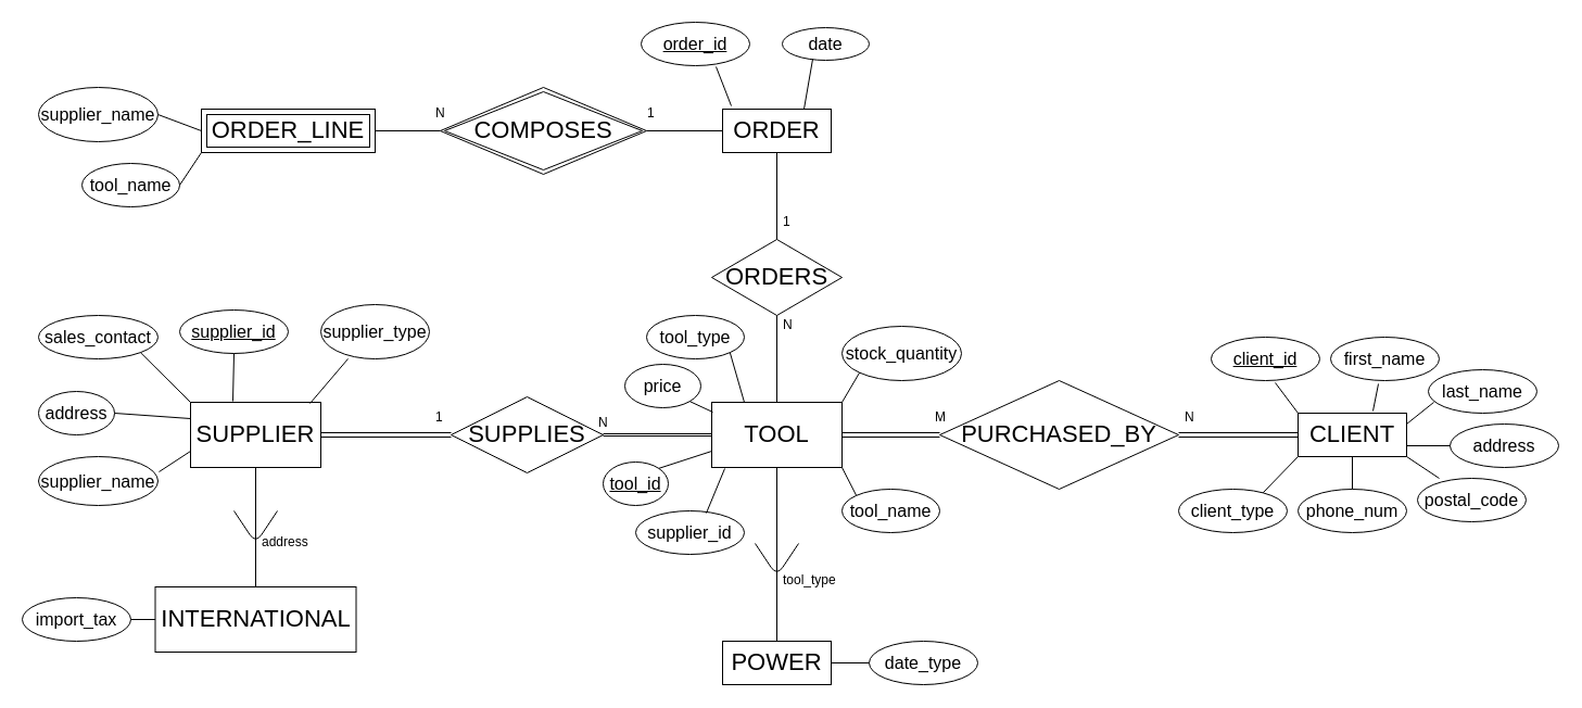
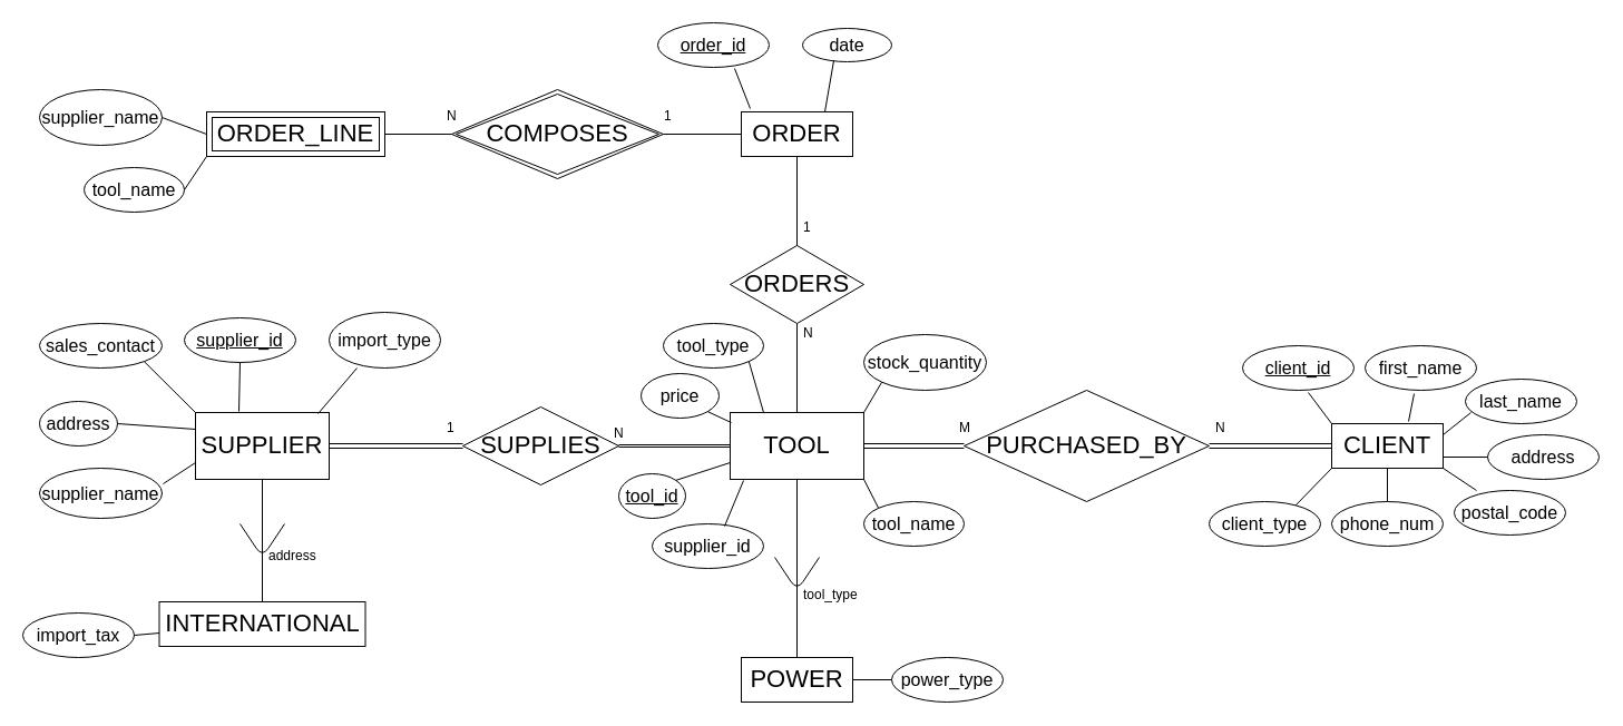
  <mxCell id="0" />
  <mxCell id="1" parent="0" />
  <mxCell id="2" value="TOOL" style="whiteSpace=wrap;html=1;align=center;fontSize=22;" vertex="1" parent="1"><mxGeometry x="655" y="370" width="120" height="60" as="geometry" /></mxCell>
  <mxCell id="3" value="tool_id" style="ellipse;whiteSpace=wrap;html=1;align=center;fontStyle=4;fontSize=16;" vertex="1" parent="1"><mxGeometry x="555" y="425" width="60" height="40" as="geometry" /></mxCell>
  <mxCell id="4" value="tool_type" style="ellipse;whiteSpace=wrap;html=1;align=center;fontSize=16;" vertex="1" parent="1"><mxGeometry x="595" y="290" width="90" height="40" as="geometry" /></mxCell>
  <mxCell id="5" value="tool_name" style="ellipse;whiteSpace=wrap;html=1;align=center;fontSize=16;" vertex="1" parent="1"><mxGeometry x="775" y="450" width="90" height="40" as="geometry" /></mxCell>
  <mxCell id="6" value="stock_quantity" style="ellipse;whiteSpace=wrap;html=1;align=center;fontSize=16;" vertex="1" parent="1"><mxGeometry x="775" y="300" width="110" height="50" as="geometry" /></mxCell>
  <mxCell id="7" value="price" style="ellipse;whiteSpace=wrap;html=1;align=center;fontSize=16;" vertex="1" parent="1"><mxGeometry x="575" y="335" width="70" height="40" as="geometry" /></mxCell>
  <mxCell id="8" value="SUPPLIER" style="whiteSpace=wrap;html=1;align=center;fontSize=22;" vertex="1" parent="1"><mxGeometry x="175" y="370" width="120" height="60" as="geometry" /></mxCell>
  <mxCell id="9" value="supplier_id" style="ellipse;whiteSpace=wrap;html=1;align=center;fontStyle=4;fontSize=16;" vertex="1" parent="1"><mxGeometry x="165" y="285" width="100" height="40" as="geometry" /></mxCell>
- <mxCell id="10" value="supplier_type" style="ellipse;whiteSpace=wrap;html=1;align=center;fontSize=16;" vertex="1" parent="1"><mxGeometry x="295" y="280" width="100" height="50" as="geometry" /></mxCell>
+ <mxCell id="10" value="import_type" style="ellipse;whiteSpace=wrap;html=1;align=center;fontSize=16;" vertex="1" parent="1"><mxGeometry x="295" y="280" width="100" height="50" as="geometry" /></mxCell>
  <mxCell id="11" value="supplier_name" style="ellipse;whiteSpace=wrap;html=1;align=center;fontSize=16;" vertex="1" parent="1"><mxGeometry x="35" y="420" width="110" height="45" as="geometry" /></mxCell>
  <mxCell id="12" value="address" style="ellipse;whiteSpace=wrap;html=1;align=center;fontSize=16;" vertex="1" parent="1"><mxGeometry x="35" y="360" width="70" height="40" as="geometry" /></mxCell>
  <mxCell id="13" value="sales_contact" style="ellipse;whiteSpace=wrap;html=1;align=center;fontSize=16;" vertex="1" parent="1"><mxGeometry x="35" y="290" width="110" height="40" as="geometry" /></mxCell>
  <mxCell id="14" value="SUPPLIES" style="shape=rhombus;perimeter=rhombusPerimeter;whiteSpace=wrap;html=1;align=center;fontSize=22;" vertex="1" parent="1"><mxGeometry x="415" y="365" width="140" height="70" as="geometry" /></mxCell>
  <mxCell id="15" value="" style="shape=link;html=1;rounded=0;fontSize=22;entryX=0;entryY=0.5;entryDx=0;entryDy=0;" edge="1" parent="1" target="14"><mxGeometry relative="1" as="geometry"><mxPoint x="295" y="400" as="sourcePoint" /><mxPoint x="455" y="399.5" as="targetPoint" /></mxGeometry></mxCell>
  <mxCell id="16" value="1" style="text;strokeColor=none;fillColor=none;spacingLeft=4;spacingRight=4;overflow=hidden;rotatable=0;points=[[0,0.5],[1,0.5]];portConstraint=eastwest;fontSize=12;" vertex="1" parent="1"><mxGeometry x="395" y="370" width="20" height="30" as="geometry" /></mxCell>
  <mxCell id="17" value="N" style="text;strokeColor=none;fillColor=none;spacingLeft=4;spacingRight=4;overflow=hidden;rotatable=0;points=[[0,0.5],[1,0.5]];portConstraint=eastwest;fontSize=12;" vertex="1" parent="1"><mxGeometry x="545" y="375" width="20" height="30" as="geometry" /></mxCell>
  <mxCell id="18" value="ORDER" style="whiteSpace=wrap;html=1;align=center;fontSize=22;" vertex="1" parent="1"><mxGeometry x="665" y="100" width="100" height="40" as="geometry" /></mxCell>
  <mxCell id="19" value="order_id" style="ellipse;whiteSpace=wrap;html=1;align=center;fontStyle=4;fontSize=16;" vertex="1" parent="1"><mxGeometry x="590" y="20" width="100" height="40" as="geometry" /></mxCell>
  <mxCell id="20" value="ORDERS" style="shape=rhombus;perimeter=rhombusPerimeter;whiteSpace=wrap;html=1;align=center;fontSize=22;" vertex="1" parent="1"><mxGeometry x="655" y="220" width="120" height="70" as="geometry" /></mxCell>
  <mxCell id="21" value="" style="endArrow=none;html=1;rounded=0;fontSize=22;entryX=0.5;entryY=1;entryDx=0;entryDy=0;exitX=0.5;exitY=0;exitDx=0;exitDy=0;" edge="1" parent="1" source="20" target="18"><mxGeometry relative="1" as="geometry"><mxPoint x="555" y="270" as="sourcePoint" /><mxPoint x="715" y="270" as="targetPoint" /></mxGeometry></mxCell>
  <mxCell id="22" value="" style="endArrow=none;html=1;rounded=0;fontSize=22;entryX=0.5;entryY=1;entryDx=0;entryDy=0;exitX=0.5;exitY=0;exitDx=0;exitDy=0;" edge="1" parent="1" source="2" target="20"><mxGeometry relative="1" as="geometry"><mxPoint x="725" y="200" as="sourcePoint" /><mxPoint x="725" y="90" as="targetPoint" /></mxGeometry></mxCell>
  <mxCell id="23" value="date" style="ellipse;whiteSpace=wrap;html=1;align=center;fontSize=16;" vertex="1" parent="1"><mxGeometry x="720" y="25" width="80" height="30" as="geometry" /></mxCell>
  <mxCell id="24" value="N" style="text;strokeColor=none;fillColor=none;spacingLeft=4;spacingRight=4;overflow=hidden;rotatable=0;points=[[0,0.5],[1,0.5]];portConstraint=eastwest;fontSize=12;" vertex="1" parent="1"><mxGeometry x="715" y="285" width="40" height="30" as="geometry" /></mxCell>
  <mxCell id="25" value="1" style="text;strokeColor=none;fillColor=none;spacingLeft=4;spacingRight=4;overflow=hidden;rotatable=0;points=[[0,0.5],[1,0.5]];portConstraint=eastwest;fontSize=12;" vertex="1" parent="1"><mxGeometry x="715" y="190" width="40" height="30" as="geometry" /></mxCell>
  <mxCell id="26" value="" style="shape=link;html=1;rounded=0;fontSize=22;entryX=0;entryY=0.5;entryDx=0;entryDy=0;width=2;exitX=1;exitY=0.5;exitDx=0;exitDy=0;" edge="1" parent="1" source="14" target="2"><mxGeometry relative="1" as="geometry"><mxPoint x="575" y="435" as="sourcePoint" /><mxPoint x="695" y="435" as="targetPoint" /></mxGeometry></mxCell>
  <mxCell id="27" value="ORDER_LINE" style="shape=ext;margin=3;double=1;whiteSpace=wrap;html=1;align=center;fontSize=22;" vertex="1" parent="1"><mxGeometry x="185" y="100" width="160" height="40" as="geometry" /></mxCell>
  <mxCell id="28" value="COMPOSES" style="shape=rhombus;double=1;perimeter=rhombusPerimeter;whiteSpace=wrap;html=1;align=center;fontSize=22;" vertex="1" parent="1"><mxGeometry x="405" y="80" width="190" height="80" as="geometry" /></mxCell>
  <mxCell id="29" value="supplier_name" style="ellipse;whiteSpace=wrap;html=1;align=center;fontSize=16;" vertex="1" parent="1"><mxGeometry x="35" y="80" width="110" height="50" as="geometry" /></mxCell>
  <mxCell id="30" value="" style="endArrow=none;html=1;rounded=0;fontSize=16;exitX=1;exitY=0.5;exitDx=0;exitDy=0;entryX=0;entryY=0.5;entryDx=0;entryDy=0;" edge="1" parent="1" source="27" target="28"><mxGeometry relative="1" as="geometry"><mxPoint x="605" y="240" as="sourcePoint" /><mxPoint x="765" y="240" as="targetPoint" /></mxGeometry></mxCell>
  <mxCell id="31" value="" style="endArrow=none;html=1;rounded=0;fontSize=16;exitX=1;exitY=0.5;exitDx=0;exitDy=0;entryX=0;entryY=0.5;entryDx=0;entryDy=0;" edge="1" parent="1" source="28" target="18"><mxGeometry relative="1" as="geometry"><mxPoint x="605" y="240" as="sourcePoint" /><mxPoint x="765" y="240" as="targetPoint" /></mxGeometry></mxCell>
- <mxCell id="32" value="INTERNATIONAL" style="whiteSpace=wrap;html=1;align=center;fontSize=22;" vertex="1" parent="1"><mxGeometry x="142.5" y="540" width="185" height="60" as="geometry" /></mxCell>
+ <mxCell id="32" value="INTERNATIONAL" style="whiteSpace=wrap;html=1;align=center;fontSize=22;" vertex="1" parent="1"><mxGeometry x="142.5" y="540" width="185" height="40" as="geometry" /></mxCell>
  <mxCell id="33" value="" style="endArrow=none;html=1;rounded=0;fontSize=22;exitX=0.5;exitY=1;exitDx=0;exitDy=0;entryX=0.5;entryY=0;entryDx=0;entryDy=0;" edge="1" parent="1" source="8" target="32"><mxGeometry relative="1" as="geometry"><mxPoint x="235" y="430" as="sourcePoint" /><mxPoint x="235" y="490" as="targetPoint" /></mxGeometry></mxCell>
  <mxCell id="34" value="" style="endArrow=none;html=1;fontSize=22;" edge="1" parent="1"><mxGeometry width="50" height="50" relative="1" as="geometry"><mxPoint x="215" y="470" as="sourcePoint" /><mxPoint x="255" y="470" as="targetPoint" /><Array as="points"><mxPoint x="235" y="500" /></Array></mxGeometry></mxCell>
  <mxCell id="35" value="import_tax" style="ellipse;whiteSpace=wrap;html=1;align=center;fontSize=16;" vertex="1" parent="1"><mxGeometry x="20" y="550" width="100" height="40" as="geometry" /></mxCell>
  <mxCell id="36" value="POWER" style="whiteSpace=wrap;html=1;align=center;fontSize=22;" vertex="1" parent="1"><mxGeometry x="665" y="590" width="100" height="40" as="geometry" /></mxCell>
  <mxCell id="37" value="" style="endArrow=none;html=1;rounded=0;fontSize=22;entryX=0.5;entryY=0;entryDx=0;entryDy=0;exitX=0.5;exitY=1;exitDx=0;exitDy=0;" edge="1" parent="1" target="36" source="2"><mxGeometry relative="1" as="geometry"><mxPoint x="725" y="440" as="sourcePoint" /><mxPoint x="715" y="490" as="targetPoint" /></mxGeometry></mxCell>
  <mxCell id="38" value="" style="endArrow=none;html=1;fontSize=22;" edge="1" parent="1"><mxGeometry width="50" height="50" relative="1" as="geometry"><mxPoint x="695" y="500" as="sourcePoint" /><mxPoint x="735" y="500" as="targetPoint" /><Array as="points"><mxPoint x="715" y="530" /></Array></mxGeometry></mxCell>
  <mxCell id="39" value="tool_type" style="text;strokeColor=none;fillColor=none;spacingLeft=4;spacingRight=4;overflow=hidden;rotatable=0;points=[[0,0.5],[1,0.5]];portConstraint=eastwest;fontSize=12;" vertex="1" parent="1"><mxGeometry x="715" y="520" width="60" height="20" as="geometry" /></mxCell>
  <mxCell id="40" value="1" style="text;strokeColor=none;fillColor=none;spacingLeft=4;spacingRight=4;overflow=hidden;rotatable=0;points=[[0,0.5],[1,0.5]];portConstraint=eastwest;fontSize=12;" vertex="1" parent="1"><mxGeometry x="590" y="90" width="40" height="30" as="geometry" /></mxCell>
  <mxCell id="41" value="N" style="text;strokeColor=none;fillColor=none;spacingLeft=4;spacingRight=4;overflow=hidden;rotatable=0;points=[[0,0.5],[1,0.5]];portConstraint=eastwest;fontSize=12;" vertex="1" parent="1"><mxGeometry x="395" y="90" width="40" height="30" as="geometry" /></mxCell>
- <mxCell id="42" value="date_type" style="ellipse;whiteSpace=wrap;html=1;align=center;fontSize=16;" vertex="1" parent="1"><mxGeometry x="800" y="590" width="100" height="40" as="geometry" /></mxCell>
+ <mxCell id="42" value="power_type" style="ellipse;whiteSpace=wrap;html=1;align=center;fontSize=16;" vertex="1" parent="1"><mxGeometry x="800" y="590" width="100" height="40" as="geometry" /></mxCell>
  <mxCell id="43" value="CLIENT" style="whiteSpace=wrap;html=1;align=center;fontSize=22;" vertex="1" parent="1"><mxGeometry x="1195" y="380" width="100" height="40" as="geometry" /></mxCell>
  <mxCell id="44" value="PURCHASED_BY" style="shape=rhombus;perimeter=rhombusPerimeter;whiteSpace=wrap;html=1;align=center;fontSize=22;" vertex="1" parent="1"><mxGeometry x="865" y="350" width="220" height="100" as="geometry" /></mxCell>
  <mxCell id="45" value="address" style="text;strokeColor=none;fillColor=none;spacingLeft=4;spacingRight=4;overflow=hidden;rotatable=0;points=[[0,0.5],[1,0.5]];portConstraint=eastwest;fontSize=12;" vertex="1" parent="1"><mxGeometry x="235" y="485" width="60" height="30" as="geometry" /></mxCell>
  <mxCell id="46" value="" style="endArrow=none;html=1;rounded=0;fontSize=22;exitX=1;exitY=0.5;exitDx=0;exitDy=0;entryX=0;entryY=0.5;entryDx=0;entryDy=0;" edge="1" parent="1" source="29" target="27"><mxGeometry relative="1" as="geometry"><mxPoint x="605" y="240" as="sourcePoint" /><mxPoint x="765" y="240" as="targetPoint" /></mxGeometry></mxCell>
  <mxCell id="47" value="" style="endArrow=none;html=1;rounded=0;fontSize=22;exitX=0.69;exitY=1.025;exitDx=0;exitDy=0;exitPerimeter=0;entryX=0.08;entryY=-0.075;entryDx=0;entryDy=0;entryPerimeter=0;" edge="1" parent="1" source="19" target="18"><mxGeometry relative="1" as="geometry"><mxPoint x="605" y="240" as="sourcePoint" /><mxPoint x="765" y="240" as="targetPoint" /></mxGeometry></mxCell>
  <mxCell id="48" value="" style="endArrow=none;html=1;rounded=0;fontSize=22;entryX=0.35;entryY=0.967;entryDx=0;entryDy=0;entryPerimeter=0;exitX=0.75;exitY=0;exitDx=0;exitDy=0;" edge="1" parent="1" source="18" target="23"><mxGeometry relative="1" as="geometry"><mxPoint x="605" y="240" as="sourcePoint" /><mxPoint x="765" y="240" as="targetPoint" /></mxGeometry></mxCell>
  <mxCell id="49" value="" style="endArrow=none;html=1;rounded=0;fontSize=22;exitX=0.25;exitY=1;exitDx=0;exitDy=0;exitPerimeter=0;entryX=0.917;entryY=0.017;entryDx=0;entryDy=0;entryPerimeter=0;" edge="1" parent="1" source="10" target="8"><mxGeometry relative="1" as="geometry"><mxPoint x="605" y="240" as="sourcePoint" /><mxPoint x="765" y="240" as="targetPoint" /></mxGeometry></mxCell>
  <mxCell id="50" value="" style="endArrow=none;html=1;rounded=0;fontSize=22;exitX=0.5;exitY=1;exitDx=0;exitDy=0;entryX=0.325;entryY=-0.017;entryDx=0;entryDy=0;entryPerimeter=0;" edge="1" parent="1" source="9" target="8"><mxGeometry relative="1" as="geometry"><mxPoint x="605" y="240" as="sourcePoint" /><mxPoint x="765" y="240" as="targetPoint" /></mxGeometry></mxCell>
  <mxCell id="51" value="" style="endArrow=none;html=1;rounded=0;fontSize=22;exitX=1;exitY=1;exitDx=0;exitDy=0;entryX=0;entryY=0;entryDx=0;entryDy=0;" edge="1" parent="1" source="13" target="8"><mxGeometry relative="1" as="geometry"><mxPoint x="605" y="240" as="sourcePoint" /><mxPoint x="765" y="240" as="targetPoint" /></mxGeometry></mxCell>
  <mxCell id="52" value="" style="endArrow=none;html=1;rounded=0;fontSize=22;exitX=1;exitY=0.5;exitDx=0;exitDy=0;entryX=0;entryY=0.25;entryDx=0;entryDy=0;" edge="1" parent="1" source="12" target="8"><mxGeometry relative="1" as="geometry"><mxPoint x="605" y="240" as="sourcePoint" /><mxPoint x="765" y="240" as="targetPoint" /></mxGeometry></mxCell>
  <mxCell id="53" value="" style="endArrow=none;html=1;rounded=0;fontSize=22;exitX=1.009;exitY=0.311;exitDx=0;exitDy=0;exitPerimeter=0;entryX=0;entryY=0.75;entryDx=0;entryDy=0;" edge="1" parent="1" source="11" target="8"><mxGeometry relative="1" as="geometry"><mxPoint x="605" y="240" as="sourcePoint" /><mxPoint x="765" y="240" as="targetPoint" /></mxGeometry></mxCell>
  <mxCell id="54" value="" style="endArrow=none;html=1;rounded=0;fontSize=22;exitX=1;exitY=0.5;exitDx=0;exitDy=0;" edge="1" parent="1" source="35" target="32"><mxGeometry relative="1" as="geometry"><mxPoint x="605" y="240" as="sourcePoint" /><mxPoint x="765" y="240" as="targetPoint" /></mxGeometry></mxCell>
  <mxCell id="55" value="" style="endArrow=none;html=1;rounded=0;fontSize=22;entryX=0;entryY=1;entryDx=0;entryDy=0;exitX=1;exitY=0;exitDx=0;exitDy=0;" edge="1" parent="1" source="2" target="6"><mxGeometry relative="1" as="geometry"><mxPoint x="605" y="240" as="sourcePoint" /><mxPoint x="765" y="240" as="targetPoint" /></mxGeometry></mxCell>
  <mxCell id="56" value="" style="endArrow=none;html=1;rounded=0;fontSize=22;exitX=1;exitY=1;exitDx=0;exitDy=0;entryX=0.25;entryY=0;entryDx=0;entryDy=0;" edge="1" parent="1" source="4" target="2"><mxGeometry relative="1" as="geometry"><mxPoint x="605" y="240" as="sourcePoint" /><mxPoint x="765" y="240" as="targetPoint" /></mxGeometry></mxCell>
  <mxCell id="57" value="" style="endArrow=none;html=1;rounded=0;fontSize=22;exitX=1;exitY=1;exitDx=0;exitDy=0;entryX=0.008;entryY=0.15;entryDx=0;entryDy=0;entryPerimeter=0;" edge="1" parent="1" source="7" target="2"><mxGeometry relative="1" as="geometry"><mxPoint x="605" y="240" as="sourcePoint" /><mxPoint x="765" y="240" as="targetPoint" /></mxGeometry></mxCell>
  <mxCell id="58" value="" style="endArrow=none;html=1;rounded=0;fontSize=22;exitX=1;exitY=0;exitDx=0;exitDy=0;entryX=0;entryY=0.75;entryDx=0;entryDy=0;" edge="1" parent="1" source="3" target="2"><mxGeometry relative="1" as="geometry"><mxPoint x="605" y="240" as="sourcePoint" /><mxPoint x="765" y="240" as="targetPoint" /></mxGeometry></mxCell>
  <mxCell id="59" value="" style="endArrow=none;html=1;rounded=0;fontSize=22;exitX=0;exitY=0;exitDx=0;exitDy=0;entryX=1;entryY=1;entryDx=0;entryDy=0;" edge="1" parent="1" source="5" target="2"><mxGeometry relative="1" as="geometry"><mxPoint x="605" y="240" as="sourcePoint" /><mxPoint x="765" y="240" as="targetPoint" /></mxGeometry></mxCell>
  <mxCell id="60" value="" style="endArrow=none;html=1;rounded=0;fontSize=22;entryX=0;entryY=0.5;entryDx=0;entryDy=0;exitX=1;exitY=0.5;exitDx=0;exitDy=0;" edge="1" parent="1" source="36" target="42"><mxGeometry relative="1" as="geometry"><mxPoint x="605" y="240" as="sourcePoint" /><mxPoint x="765" y="240" as="targetPoint" /></mxGeometry></mxCell>
  <mxCell id="61" value="" style="shape=link;html=1;rounded=0;fontSize=22;exitX=1;exitY=0.5;exitDx=0;exitDy=0;entryX=0;entryY=0.5;entryDx=0;entryDy=0;" edge="1" parent="1" source="2" target="44"><mxGeometry relative="1" as="geometry"><mxPoint x="835" y="435" as="sourcePoint" /><mxPoint x="995" y="435" as="targetPoint" /></mxGeometry></mxCell>
  <mxCell id="62" value="" style="shape=link;html=1;rounded=0;fontSize=22;entryX=0;entryY=0.5;entryDx=0;entryDy=0;exitX=1;exitY=0.5;exitDx=0;exitDy=0;" edge="1" parent="1" source="44" target="43"><mxGeometry relative="1" as="geometry"><mxPoint x="1105" y="400" as="sourcePoint" /><mxPoint x="785" y="240" as="targetPoint" /></mxGeometry></mxCell>
  <mxCell id="63" value="M" style="text;strokeColor=none;fillColor=none;spacingLeft=4;spacingRight=4;overflow=hidden;rotatable=0;points=[[0,0.5],[1,0.5]];portConstraint=eastwest;fontSize=12;" vertex="1" parent="1"><mxGeometry x="855" y="370" width="20" height="30" as="geometry" /></mxCell>
  <mxCell id="64" value="N" style="text;strokeColor=none;fillColor=none;spacingLeft=4;spacingRight=4;overflow=hidden;rotatable=0;points=[[0,0.5],[1,0.5]];portConstraint=eastwest;fontSize=12;" vertex="1" parent="1"><mxGeometry x="1085" y="370" width="20" height="30" as="geometry" /></mxCell>
  <mxCell id="65" value="client_id" style="ellipse;whiteSpace=wrap;html=1;align=center;fontStyle=4;fontSize=16;" vertex="1" parent="1"><mxGeometry x="1115" y="310" width="100" height="40" as="geometry" /></mxCell>
  <mxCell id="66" value="first_name" style="ellipse;whiteSpace=wrap;html=1;align=center;fontSize=16;" vertex="1" parent="1"><mxGeometry x="1225" y="310" width="100" height="40" as="geometry" /></mxCell>
  <mxCell id="67" value="last_name" style="ellipse;whiteSpace=wrap;html=1;align=center;fontSize=16;" vertex="1" parent="1"><mxGeometry x="1315" y="340" width="100" height="40" as="geometry" /></mxCell>
  <mxCell id="68" value="address" style="ellipse;whiteSpace=wrap;html=1;align=center;fontSize=16;" vertex="1" parent="1"><mxGeometry x="1335" y="390" width="100" height="40" as="geometry" /></mxCell>
  <mxCell id="69" value="postal_code" style="ellipse;whiteSpace=wrap;html=1;align=center;fontSize=16;" vertex="1" parent="1"><mxGeometry x="1305" y="440" width="100" height="40" as="geometry" /></mxCell>
  <mxCell id="70" value="phone_num" style="ellipse;whiteSpace=wrap;html=1;align=center;fontSize=16;" vertex="1" parent="1"><mxGeometry x="1195" y="450" width="100" height="40" as="geometry" /></mxCell>
  <mxCell id="71" value="" style="endArrow=none;html=1;rounded=0;fontSize=16;entryX=0.59;entryY=1.05;entryDx=0;entryDy=0;entryPerimeter=0;exitX=0;exitY=0;exitDx=0;exitDy=0;" edge="1" parent="1" source="43" target="65"><mxGeometry relative="1" as="geometry"><mxPoint x="625" y="240" as="sourcePoint" /><mxPoint x="785" y="240" as="targetPoint" /></mxGeometry></mxCell>
  <mxCell id="72" value="" style="endArrow=none;html=1;rounded=0;fontSize=16;entryX=0.44;entryY=1.075;entryDx=0;entryDy=0;entryPerimeter=0;exitX=0.69;exitY=-0.05;exitDx=0;exitDy=0;exitPerimeter=0;" edge="1" parent="1" source="43" target="66"><mxGeometry relative="1" as="geometry"><mxPoint x="625" y="240" as="sourcePoint" /><mxPoint x="785" y="240" as="targetPoint" /></mxGeometry></mxCell>
  <mxCell id="73" value="" style="endArrow=none;html=1;rounded=0;fontSize=16;entryX=0.05;entryY=0.75;entryDx=0;entryDy=0;entryPerimeter=0;exitX=1;exitY=0.25;exitDx=0;exitDy=0;" edge="1" parent="1" source="43" target="67"><mxGeometry relative="1" as="geometry"><mxPoint x="625" y="240" as="sourcePoint" /><mxPoint x="785" y="240" as="targetPoint" /></mxGeometry></mxCell>
  <mxCell id="74" value="" style="endArrow=none;html=1;rounded=0;fontSize=16;entryX=0;entryY=0.5;entryDx=0;entryDy=0;exitX=1;exitY=0.75;exitDx=0;exitDy=0;" edge="1" parent="1" source="43" target="68"><mxGeometry relative="1" as="geometry"><mxPoint x="625" y="240" as="sourcePoint" /><mxPoint x="785" y="240" as="targetPoint" /></mxGeometry></mxCell>
  <mxCell id="75" value="" style="endArrow=none;html=1;rounded=0;fontSize=16;entryX=0.2;entryY=0;entryDx=0;entryDy=0;entryPerimeter=0;exitX=1;exitY=1;exitDx=0;exitDy=0;" edge="1" parent="1" source="43" target="69"><mxGeometry relative="1" as="geometry"><mxPoint x="625" y="240" as="sourcePoint" /><mxPoint x="785" y="240" as="targetPoint" /></mxGeometry></mxCell>
  <mxCell id="76" value="" style="endArrow=none;html=1;rounded=0;fontSize=16;entryX=0.5;entryY=1;entryDx=0;entryDy=0;exitX=0.5;exitY=0;exitDx=0;exitDy=0;" edge="1" parent="1" source="70" target="43"><mxGeometry relative="1" as="geometry"><mxPoint x="625" y="240" as="sourcePoint" /><mxPoint x="785" y="240" as="targetPoint" /></mxGeometry></mxCell>
  <mxCell id="77" value="" style="endArrow=none;html=1;rounded=0;fontSize=16;entryX=0;entryY=1;entryDx=0;entryDy=0;exitX=0.77;exitY=0.1;exitDx=0;exitDy=0;exitPerimeter=0;" edge="1" parent="1" source="78" target="43"><mxGeometry relative="1" as="geometry"><mxPoint x="1165" y="450" as="sourcePoint" /><mxPoint x="785" y="240" as="targetPoint" /></mxGeometry></mxCell>
  <mxCell id="78" value="client_type" style="ellipse;whiteSpace=wrap;html=1;align=center;fontSize=16;" vertex="1" parent="1"><mxGeometry x="1085" y="450" width="100" height="40" as="geometry" /></mxCell>
  <mxCell id="79" value="supplier_id" style="ellipse;whiteSpace=wrap;html=1;align=center;fontSize=16;" vertex="1" parent="1"><mxGeometry x="585" y="470" width="100" height="40" as="geometry" /></mxCell>
  <mxCell id="80" value="" style="endArrow=none;html=1;rounded=0;fontSize=16;entryX=0.1;entryY=1.017;entryDx=0;entryDy=0;entryPerimeter=0;exitX=0.65;exitY=0.05;exitDx=0;exitDy=0;exitPerimeter=0;" edge="1" parent="1" source="79" target="2"><mxGeometry relative="1" as="geometry"><mxPoint x="605" y="740" as="sourcePoint" /><mxPoint x="765" y="740" as="targetPoint" /></mxGeometry></mxCell>
  <mxCell id="81" value="tool_name" style="ellipse;whiteSpace=wrap;html=1;align=center;fontSize=16;" vertex="1" parent="1"><mxGeometry x="75" y="150" width="90" height="40" as="geometry" /></mxCell>
  <mxCell id="82" value="" style="endArrow=none;html=1;rounded=0;fontSize=22;exitX=1;exitY=0.5;exitDx=0;exitDy=0;entryX=0;entryY=1;entryDx=0;entryDy=0;" edge="1" parent="1" source="81" target="27"><mxGeometry relative="1" as="geometry"><mxPoint x="625" y="310" as="sourcePoint" /><mxPoint x="212.92" y="130" as="targetPoint" /></mxGeometry></mxCell>
